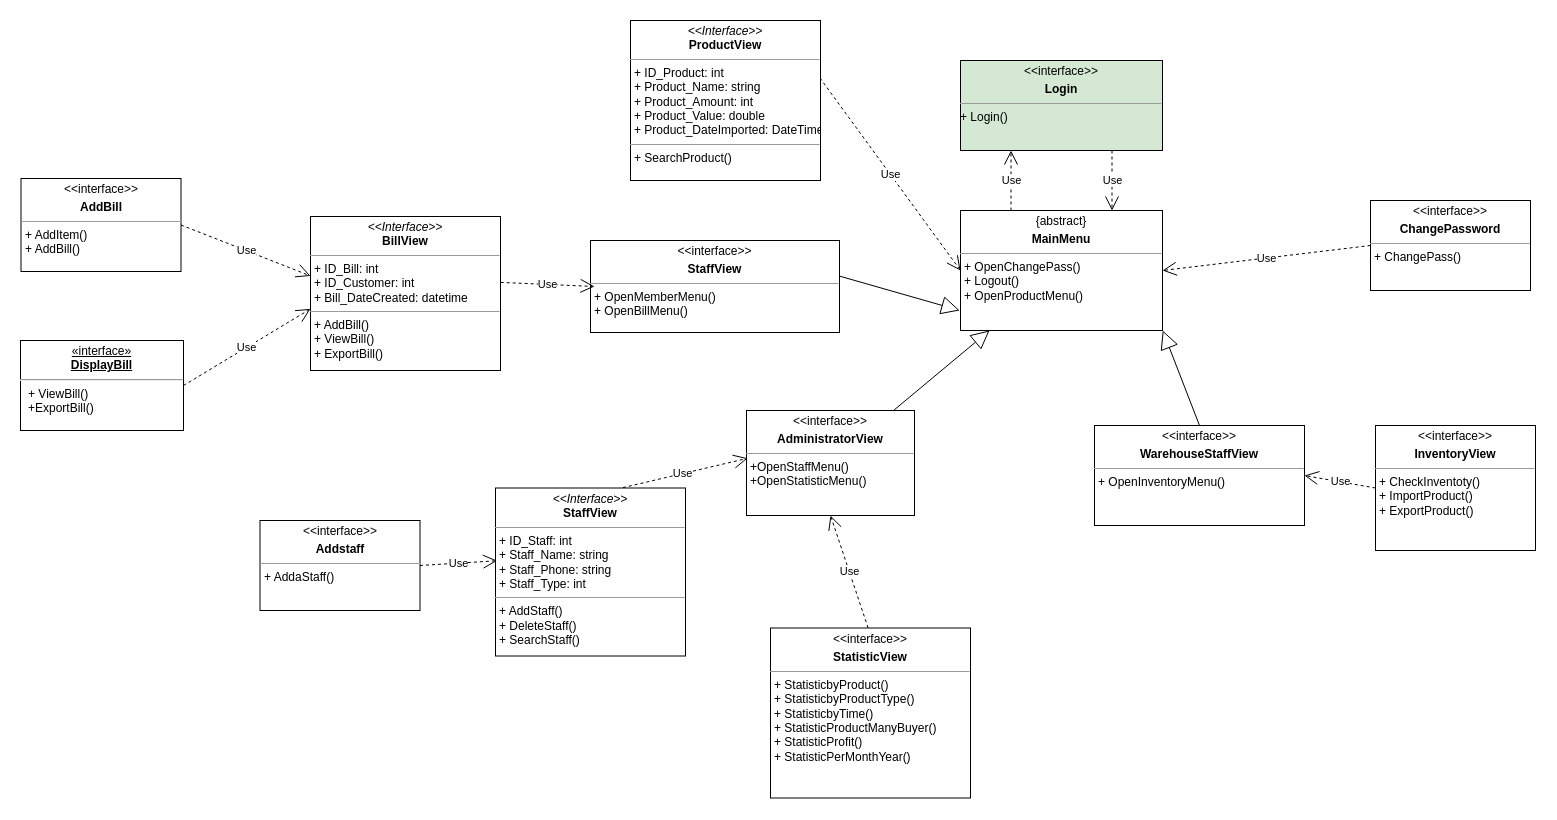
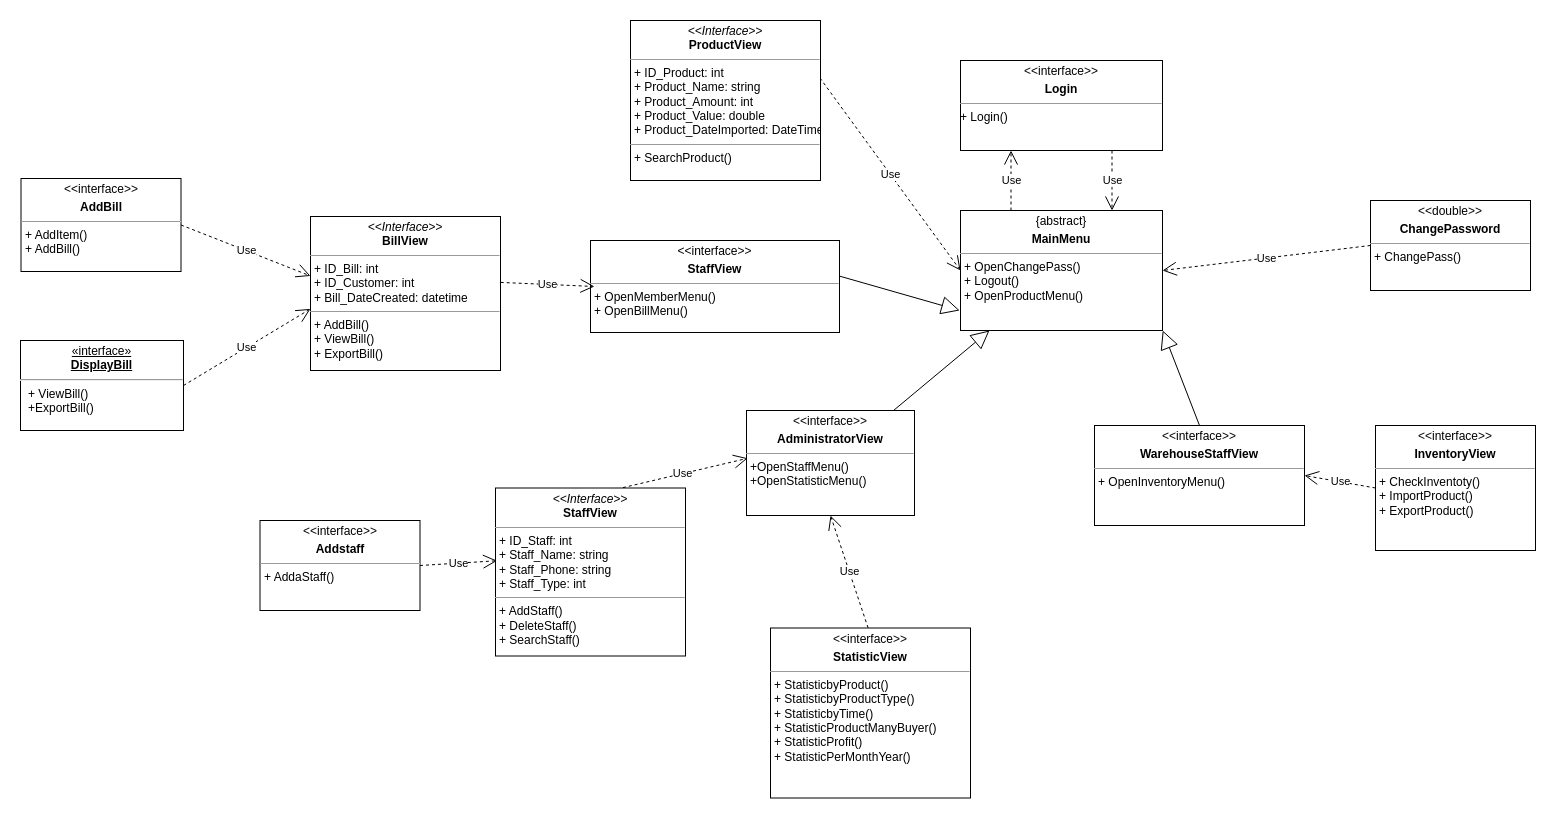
  <mxCell id="0" />
  <mxCell id="1" parent="0" />
  <mxCell id="2" value="Extends" style="endArrow=block;endSize=16;endFill=0;html=1;entryX=-0.004;entryY=0.833;entryDx=0;entryDy=0;exitX=0.5;exitY=0;exitDx=0;exitDy=0;entryPerimeter=0;" parent="1" source="13" target="4" edge="1"><mxGeometry x="-0.214" y="-3" width="160" relative="1" as="geometry"><mxPoint x="899" y="400" as="sourcePoint" /><mxPoint x="864" y="367" as="targetPoint" /><mxPoint as="offset" /></mxGeometry></mxCell>
- <mxCell id="3" value="&lt;p style=&quot;margin: 0px ; margin-top: 4px ; text-align: center&quot;&gt;&amp;lt;&amp;lt;interface&amp;gt;&amp;gt;&lt;/p&gt;&lt;p style=&quot;margin: 0px ; margin-top: 4px ; text-align: center&quot;&gt;&lt;b&gt;Login&lt;br&gt;&lt;/b&gt;&lt;/p&gt;&lt;hr size=&quot;1&quot;&gt;&lt;div style=&quot;height: 2px&quot;&gt;+ Login()&lt;/div&gt;" style="verticalAlign=top;align=left;overflow=fill;fontSize=12;fontFamily=Helvetica;html=1;fillColor=#d5e8d4;" parent="1" vertex="1"><mxGeometry x="960" y="60" width="202" height="90" as="geometry" /></mxCell>
+ <mxCell id="3" value="&lt;p style=&quot;margin: 0px ; margin-top: 4px ; text-align: center&quot;&gt;&amp;lt;&amp;lt;interface&amp;gt;&amp;gt;&lt;/p&gt;&lt;p style=&quot;margin: 0px ; margin-top: 4px ; text-align: center&quot;&gt;&lt;b&gt;Login&lt;br&gt;&lt;/b&gt;&lt;/p&gt;&lt;hr size=&quot;1&quot;&gt;&lt;div style=&quot;height: 2px&quot;&gt;+ Login()&lt;/div&gt;" style="verticalAlign=top;align=left;overflow=fill;fontSize=12;fontFamily=Helvetica;html=1;" parent="1" vertex="1"><mxGeometry x="960" y="60" width="202" height="90" as="geometry" /></mxCell>
  <mxCell id="4" value="&lt;p style=&quot;margin: 0px ; margin-top: 4px ; text-align: center&quot;&gt;{abstract}&lt;/p&gt;&lt;p style=&quot;margin: 0px ; margin-top: 4px ; text-align: center&quot;&gt;&lt;b&gt;MainMenu&lt;/b&gt;&lt;/p&gt;&lt;hr size=&quot;1&quot;&gt;&lt;p style=&quot;margin: 0px ; margin-left: 4px&quot;&gt;+ OpenChangePass()&lt;/p&gt;&lt;p style=&quot;margin: 0px ; margin-left: 4px&quot;&gt;+ Logout()&lt;/p&gt;&lt;p style=&quot;margin: 0px ; margin-left: 4px&quot;&gt;+ OpenProductMenu()&lt;/p&gt;&lt;p style=&quot;margin: 0px ; margin-left: 4px&quot;&gt;&lt;br&gt;&lt;/p&gt;&lt;p style=&quot;margin: 0px ; margin-left: 4px&quot;&gt;&lt;br&gt;&lt;/p&gt;" style="verticalAlign=top;align=left;overflow=fill;fontSize=12;fontFamily=Helvetica;html=1;" parent="1" vertex="1"><mxGeometry x="960" y="210" width="202" height="120" as="geometry" /></mxCell>
- <mxCell id="5" value="&lt;p style=&quot;margin: 0px ; margin-top: 4px ; text-align: center&quot;&gt;&amp;lt;&amp;lt;interface&amp;gt;&amp;gt;&lt;/p&gt;&lt;p style=&quot;margin: 0px ; margin-top: 4px ; text-align: center&quot;&gt;&lt;b&gt;ChangePassword&lt;/b&gt;&lt;/p&gt;&lt;hr size=&quot;1&quot;&gt;&lt;p style=&quot;margin: 0px ; margin-left: 4px&quot;&gt;+ ChangePass()&lt;/p&gt;" style="verticalAlign=top;align=left;overflow=fill;fontSize=12;fontFamily=Helvetica;html=1;" parent="1" vertex="1"><mxGeometry x="1370" y="200" width="160" height="90" as="geometry" /></mxCell>
+ <mxCell id="5" value="&lt;p style=&quot;margin: 0px ; margin-top: 4px ; text-align: center&quot;&gt;&amp;lt;&amp;lt;double&amp;gt;&amp;gt;&lt;/p&gt;&lt;p style=&quot;margin: 0px ; margin-top: 4px ; text-align: center&quot;&gt;&lt;b&gt;ChangePassword&lt;/b&gt;&lt;/p&gt;&lt;hr size=&quot;1&quot;&gt;&lt;p style=&quot;margin: 0px ; margin-left: 4px&quot;&gt;+ ChangePass()&lt;/p&gt;" style="verticalAlign=top;align=left;overflow=fill;fontSize=12;fontFamily=Helvetica;html=1;" parent="1" vertex="1"><mxGeometry x="1370" y="200" width="160" height="90" as="geometry" /></mxCell>
  <mxCell id="6" value="Use" style="endArrow=open;endSize=12;dashed=1;html=1;entryX=1;entryY=0.5;entryDx=0;entryDy=0;exitX=0;exitY=0.5;exitDx=0;exitDy=0;" parent="1" source="5" target="4" edge="1"><mxGeometry width="160" relative="1" as="geometry"><mxPoint x="1214" y="180" as="sourcePoint" /><mxPoint x="1374" y="180" as="targetPoint" /></mxGeometry></mxCell>
  <mxCell id="7" value="Use" style="endArrow=open;endSize=12;dashed=1;html=1;entryX=0.25;entryY=1;entryDx=0;entryDy=0;exitX=0.25;exitY=0;exitDx=0;exitDy=0;" parent="1" source="4" target="3" edge="1"><mxGeometry width="160" relative="1" as="geometry"><mxPoint x="934" y="60" as="sourcePoint" /><mxPoint x="1094" y="60" as="targetPoint" /></mxGeometry></mxCell>
  <mxCell id="8" value="Use" style="endArrow=open;endSize=12;dashed=1;html=1;exitX=0.75;exitY=1;exitDx=0;exitDy=0;entryX=0.75;entryY=0;entryDx=0;entryDy=0;" parent="1" source="3" target="4" edge="1"><mxGeometry width="160" relative="1" as="geometry"><mxPoint x="1084" y="30" as="sourcePoint" /><mxPoint x="1244" y="30" as="targetPoint" /></mxGeometry></mxCell>
  <mxCell id="9" style="rounded=0;orthogonalLoop=1;jettySize=auto;html=1;endArrow=block;endFill=0;startSize=16;endSize=16;" parent="1" source="10" target="4" edge="1"><mxGeometry relative="1" as="geometry" /></mxCell>
  <mxCell id="10" value="&lt;p style=&quot;margin: 0px ; margin-top: 4px ; text-align: center&quot;&gt;&amp;lt;&amp;lt;interface&amp;gt;&amp;gt;&lt;/p&gt;&lt;p style=&quot;margin: 0px ; margin-top: 4px ; text-align: center&quot;&gt;&lt;b&gt;AdministratorView&lt;/b&gt;&lt;/p&gt;&lt;hr size=&quot;1&quot;&gt;&lt;p style=&quot;margin: 0px ; margin-left: 4px&quot;&gt;+OpenStaffMenu()&lt;/p&gt;&lt;p style=&quot;margin: 0px ; margin-left: 4px&quot;&gt;+OpenStatisticMenu()&lt;/p&gt;" style="verticalAlign=top;align=left;overflow=fill;fontSize=12;fontFamily=Helvetica;html=1;" parent="1" vertex="1"><mxGeometry x="746" y="410" width="168" height="105" as="geometry" /></mxCell>
  <mxCell id="11" value="Extends" style="endArrow=block;endSize=16;endFill=0;html=1;entryX=1.001;entryY=1;entryDx=0;entryDy=0;entryPerimeter=0;exitX=0.5;exitY=0;exitDx=0;exitDy=0;" parent="1" source="12" target="4" edge="1"><mxGeometry x="-1" y="-103" width="160" relative="1" as="geometry"><mxPoint x="1219" y="410" as="sourcePoint" /><mxPoint x="1314" y="320" as="targetPoint" /><mxPoint x="-25" y="112" as="offset" /></mxGeometry></mxCell>
  <mxCell id="12" value="&lt;p style=&quot;margin: 0px ; margin-top: 4px ; text-align: center&quot;&gt;&amp;lt;&amp;lt;interface&amp;gt;&amp;gt;&lt;/p&gt;&lt;p style=&quot;margin: 0px ; margin-top: 4px ; text-align: center&quot;&gt;&lt;b&gt;WarehouseStaffView&lt;/b&gt;&lt;/p&gt;&lt;hr size=&quot;1&quot;&gt;&lt;p style=&quot;margin: 0px ; margin-left: 4px&quot;&gt;&lt;/p&gt;&lt;p style=&quot;margin: 0px ; margin-left: 4px&quot;&gt;+ OpenInventoryMenu()&lt;/p&gt;" style="verticalAlign=top;align=left;overflow=fill;fontSize=12;fontFamily=Helvetica;html=1;" parent="1" vertex="1"><mxGeometry x="1094" y="425" width="210" height="100" as="geometry" /></mxCell>
  <mxCell id="13" value="&lt;p style=&quot;margin: 0px ; margin-top: 4px ; text-align: center&quot;&gt;&amp;lt;&amp;lt;interface&amp;gt;&amp;gt;&lt;/p&gt;&lt;p style=&quot;margin: 0px ; margin-top: 4px ; text-align: center&quot;&gt;&lt;b&gt;StaffView&lt;/b&gt;&lt;/p&gt;&lt;hr size=&quot;1&quot;&gt;&lt;p style=&quot;margin: 0px ; margin-left: 4px&quot;&gt;&lt;/p&gt;&lt;p style=&quot;margin: 0px ; margin-left: 4px&quot;&gt;+ OpenMemberMenu()&lt;/p&gt;&lt;p style=&quot;margin: 0px ; margin-left: 4px&quot;&gt;+ OpenBillMenu()&lt;/p&gt;" style="verticalAlign=top;align=left;overflow=fill;fontSize=12;fontFamily=Helvetica;html=1;" parent="1" vertex="1"><mxGeometry x="590" y="240" width="249" height="92" as="geometry" /></mxCell>
  <mxCell id="14" value="Use" style="endArrow=open;endSize=12;dashed=1;html=1;entryX=0;entryY=0.5;entryDx=0;entryDy=0;exitX=0.997;exitY=0.359;exitDx=0;exitDy=0;exitPerimeter=0;" parent="1" source="28" target="4" edge="1"><mxGeometry width="160" relative="1" as="geometry"><mxPoint x="850" y="90" as="sourcePoint" /><mxPoint x="914" y="180" as="targetPoint" /></mxGeometry></mxCell>
  <mxCell id="15" value="Use" style="endArrow=open;endSize=12;dashed=1;html=1;exitX=1.001;exitY=0.428;exitDx=0;exitDy=0;exitPerimeter=0;" parent="1" source="27" edge="1"><mxGeometry width="160" relative="1" as="geometry"><mxPoint x="520" y="286" as="sourcePoint" /><mxPoint x="594" y="286" as="targetPoint" /></mxGeometry></mxCell>
  <mxCell id="16" value="&lt;p style=&quot;margin: 0px ; margin-top: 4px ; text-align: center&quot;&gt;&amp;lt;&amp;lt;interface&amp;gt;&amp;gt;&lt;/p&gt;&lt;p style=&quot;margin: 0px ; margin-top: 4px ; text-align: center&quot;&gt;&lt;b&gt;AddBill&lt;/b&gt;&lt;/p&gt;&lt;hr size=&quot;1&quot;&gt;&lt;p style=&quot;margin: 0px ; margin-left: 4px&quot;&gt;&lt;/p&gt;&lt;p style=&quot;margin: 0px ; margin-left: 4px&quot;&gt;+ AddItem()&lt;/p&gt;&lt;p style=&quot;margin: 0px ; margin-left: 4px&quot;&gt;+ AddBill()&lt;/p&gt;" style="verticalAlign=top;align=left;overflow=fill;fontSize=12;fontFamily=Helvetica;html=1;" parent="1" vertex="1"><mxGeometry x="20.5" y="178" width="160" height="93" as="geometry" /></mxCell>
  <mxCell id="17" value="Use" style="endArrow=open;endSize=12;dashed=1;html=1;exitX=1;exitY=0.5;exitDx=0;exitDy=0;entryX=0;entryY=0.386;entryDx=0;entryDy=0;entryPerimeter=0;" parent="1" source="16" target="27" edge="1"><mxGeometry width="160" relative="1" as="geometry"><mxPoint x="70" y="195" as="sourcePoint" /><mxPoint x="280" y="260" as="targetPoint" /></mxGeometry></mxCell>
  <mxCell id="18" value="Use" style="endArrow=open;endSize=12;dashed=1;html=1;exitX=1;exitY=0.5;exitDx=0;exitDy=0;entryX=0;entryY=0.6;entryDx=0;entryDy=0;entryPerimeter=0;" parent="1" source="26" target="27" edge="1"><mxGeometry width="160" relative="1" as="geometry"><mxPoint x="162.5" y="358" as="sourcePoint" /><mxPoint x="280" y="320" as="targetPoint" /></mxGeometry></mxCell>
  <mxCell id="19" value="Use" style="endArrow=open;endSize=12;dashed=1;html=1;entryX=0.007;entryY=0.455;entryDx=0;entryDy=0;entryPerimeter=0;exitX=0.64;exitY=0.006;exitDx=0;exitDy=0;exitPerimeter=0;" parent="1" source="29" target="10" edge="1"><mxGeometry width="160" relative="1" as="geometry"><mxPoint x="620" y="480" as="sourcePoint" /><mxPoint x="607.5" y="635" as="targetPoint" /></mxGeometry></mxCell>
  <mxCell id="20" value="Use" style="endArrow=open;endSize=12;dashed=1;html=1;exitX=1;exitY=0.5;exitDx=0;exitDy=0;entryX=0.009;entryY=0.433;entryDx=0;entryDy=0;entryPerimeter=0;" parent="1" source="21" target="29" edge="1"><mxGeometry width="160" relative="1" as="geometry"><mxPoint x="247" y="587.5" as="sourcePoint" /><mxPoint x="490" y="565" as="targetPoint" /></mxGeometry></mxCell>
  <mxCell id="21" value="&lt;p style=&quot;margin: 0px ; margin-top: 4px ; text-align: center&quot;&gt;&amp;lt;&amp;lt;interface&amp;gt;&amp;gt;&lt;/p&gt;&lt;p style=&quot;margin: 0px ; margin-top: 4px ; text-align: center&quot;&gt;&lt;b&gt;Addstaff&lt;/b&gt;&lt;/p&gt;&lt;hr size=&quot;1&quot;&gt;&lt;p style=&quot;margin: 0px ; margin-left: 4px&quot;&gt;&lt;/p&gt;&lt;p style=&quot;margin: 0px ; margin-left: 4px&quot;&gt;+ AddaStaff()&lt;/p&gt;" style="verticalAlign=top;align=left;overflow=fill;fontSize=12;fontFamily=Helvetica;html=1;" parent="1" vertex="1"><mxGeometry x="259.5" y="520" width="160" height="90" as="geometry" /></mxCell>
  <mxCell id="22" value="&lt;p style=&quot;margin: 0px ; margin-top: 4px ; text-align: center&quot;&gt;&amp;lt;&amp;lt;interface&amp;gt;&amp;gt;&lt;/p&gt;&lt;p style=&quot;margin: 0px ; margin-top: 4px ; text-align: center&quot;&gt;&lt;b&gt;StatisticView&lt;/b&gt;&lt;/p&gt;&lt;hr size=&quot;1&quot;&gt;&lt;p style=&quot;margin: 0px ; margin-left: 4px&quot;&gt;+ StatisticbyProduct()&lt;/p&gt;&lt;p style=&quot;margin: 0px ; margin-left: 4px&quot;&gt;+ StatisticbyProductType()&lt;/p&gt;&lt;p style=&quot;margin: 0px ; margin-left: 4px&quot;&gt;+ StatisticbyTime()&lt;/p&gt;&lt;p style=&quot;margin: 0px ; margin-left: 4px&quot;&gt;+ StatisticProductManyBuyer()&lt;/p&gt;&lt;p style=&quot;margin: 0px ; margin-left: 4px&quot;&gt;+ StatisticProfit()&lt;/p&gt;&lt;p style=&quot;margin: 0px ; margin-left: 4px&quot;&gt;+ StatisticPerMonthYear()&lt;/p&gt;" style="verticalAlign=top;align=left;overflow=fill;fontSize=12;fontFamily=Helvetica;html=1;" parent="1" vertex="1"><mxGeometry x="770" y="627.5" width="200" height="170" as="geometry" /></mxCell>
  <mxCell id="23" value="&lt;p style=&quot;margin: 0px ; margin-top: 4px ; text-align: center&quot;&gt;&amp;lt;&amp;lt;interface&amp;gt;&amp;gt;&lt;/p&gt;&lt;p style=&quot;margin: 0px ; margin-top: 4px ; text-align: center&quot;&gt;&lt;b&gt;InventoryView&lt;/b&gt;&lt;/p&gt;&lt;hr size=&quot;1&quot;&gt;&lt;p style=&quot;margin: 0px ; margin-left: 4px&quot;&gt;+ CheckInventoty()&lt;/p&gt;&lt;p style=&quot;margin: 0px ; margin-left: 4px&quot;&gt;+ ImportProduct()&lt;/p&gt;&lt;p style=&quot;margin: 0px ; margin-left: 4px&quot;&gt;+ ExportProduct()&lt;/p&gt;&lt;p style=&quot;margin: 0px ; margin-left: 4px&quot;&gt;&lt;br&gt;&lt;/p&gt;" style="verticalAlign=top;align=left;overflow=fill;fontSize=12;fontFamily=Helvetica;html=1;" parent="1" vertex="1"><mxGeometry x="1375" y="425" width="160" height="125" as="geometry" /></mxCell>
  <mxCell id="24" value="Use" style="endArrow=open;endSize=12;dashed=1;html=1;entryX=1;entryY=0.5;entryDx=0;entryDy=0;exitX=0;exitY=0.5;exitDx=0;exitDy=0;" parent="1" source="23" target="12" edge="1"><mxGeometry width="160" relative="1" as="geometry"><mxPoint x="1344" y="610" as="sourcePoint" /><mxPoint x="1504" y="610" as="targetPoint" /></mxGeometry></mxCell>
  <mxCell id="25" value="Use" style="endArrow=open;endSize=12;dashed=1;html=1;entryX=0.5;entryY=1;entryDx=0;entryDy=0;exitX=0.488;exitY=-0.001;exitDx=0;exitDy=0;exitPerimeter=0;" parent="1" source="22" target="10" edge="1"><mxGeometry width="160" relative="1" as="geometry"><mxPoint x="974" y="640" as="sourcePoint" /><mxPoint x="1134" y="640" as="targetPoint" /></mxGeometry></mxCell>
  <mxCell id="26" value="&lt;p style=&quot;margin: 0px ; margin-top: 4px ; text-align: center ; text-decoration: underline&quot;&gt;«interface»&lt;br&gt;&lt;b&gt;DisplayBill&lt;/b&gt;&lt;br&gt;&lt;/p&gt;&lt;hr&gt;&lt;p style=&quot;margin: 0px ; margin-left: 8px&quot;&gt;+ ViewBill()&lt;/p&gt;&lt;p style=&quot;margin: 0px ; margin-left: 8px&quot;&gt;+ExportBill()&lt;/p&gt;" style="verticalAlign=top;align=left;overflow=fill;fontSize=12;fontFamily=Helvetica;html=1;" parent="1" vertex="1"><mxGeometry x="20" y="340" width="163" height="90" as="geometry" /></mxCell>
  <mxCell id="27" value="&lt;p style=&quot;margin: 0px ; margin-top: 4px ; text-align: center&quot;&gt;&lt;i&gt;&amp;lt;&amp;lt;Interface&amp;gt;&amp;gt;&lt;/i&gt;&lt;br&gt;&lt;b&gt;BillView&lt;/b&gt;&lt;/p&gt;&lt;hr size=&quot;1&quot;&gt;&lt;p style=&quot;margin: 0px ; margin-left: 4px&quot;&gt;+ ID_Bill: int&lt;br&gt;+ ID_Customer: int&lt;/p&gt;&lt;p style=&quot;margin: 0px ; margin-left: 4px&quot;&gt;+ Bill_DateCreated: datetime&lt;br&gt;&lt;/p&gt;&lt;hr size=&quot;1&quot;&gt;&lt;p style=&quot;margin: 0px ; margin-left: 4px&quot;&gt;+ AddBill()&lt;br&gt;+ ViewBill()&lt;br&gt;+ ExportBill()&lt;br&gt;&lt;/p&gt;" style="verticalAlign=top;align=left;overflow=fill;fontSize=12;fontFamily=Helvetica;html=1;" parent="1" vertex="1"><mxGeometry x="310" y="216" width="190" height="154" as="geometry" /></mxCell>
  <mxCell id="28" value="&lt;p style=&quot;margin: 0px ; margin-top: 4px ; text-align: center&quot;&gt;&lt;i&gt;&amp;lt;&amp;lt;Interface&amp;gt;&amp;gt;&lt;/i&gt;&lt;br&gt;&lt;b&gt;ProductView&lt;/b&gt;&lt;/p&gt;&lt;hr size=&quot;1&quot;&gt;&lt;p style=&quot;margin: 0px ; margin-left: 4px&quot;&gt;+ ID_Product: int&lt;br&gt;+ Product_Name: string&lt;/p&gt;&lt;p style=&quot;margin: 0px ; margin-left: 4px&quot;&gt;+ Product_Amount: int&lt;/p&gt;&lt;p style=&quot;margin: 0px ; margin-left: 4px&quot;&gt;+ Product_Value: double&lt;/p&gt;&lt;p style=&quot;margin: 0px ; margin-left: 4px&quot;&gt;+ Product_DateImported: DateTime&lt;br&gt;&lt;/p&gt;&lt;hr size=&quot;1&quot;&gt;&lt;p style=&quot;margin: 0px ; margin-left: 4px&quot;&gt;+ SearchProduct()&lt;br&gt;&lt;/p&gt;" style="verticalAlign=top;align=left;overflow=fill;fontSize=12;fontFamily=Helvetica;html=1;" parent="1" vertex="1"><mxGeometry x="630" y="20" width="190" height="160" as="geometry" /></mxCell>
  <mxCell id="29" value="&lt;p style=&quot;margin: 0px ; margin-top: 4px ; text-align: center&quot;&gt;&lt;i&gt;&amp;lt;&amp;lt;Interface&amp;gt;&amp;gt;&lt;/i&gt;&lt;br&gt;&lt;b&gt;StaffView&lt;/b&gt;&lt;/p&gt;&lt;hr size=&quot;1&quot;&gt;&lt;p style=&quot;margin: 0px ; margin-left: 4px&quot;&gt;+ ID_Staff: int&lt;br&gt;+ Staff_Name: string&lt;/p&gt;&lt;p style=&quot;margin: 0px ; margin-left: 4px&quot;&gt;+ Staff_Phone: string&lt;/p&gt;&lt;p style=&quot;margin: 0px ; margin-left: 4px&quot;&gt;+ Staff_Type: int&lt;br&gt;&lt;/p&gt;&lt;hr size=&quot;1&quot;&gt;&lt;p style=&quot;margin: 0px ; margin-left: 4px&quot;&gt;+ AddStaff()&lt;br&gt;+ DeleteStaff()&lt;br&gt;+ SearchStaff()&lt;br&gt;&lt;/p&gt;" style="verticalAlign=top;align=left;overflow=fill;fontSize=12;fontFamily=Helvetica;html=1;" parent="1" vertex="1"><mxGeometry x="495" y="487.5" width="190" height="168" as="geometry" /></mxCell>
